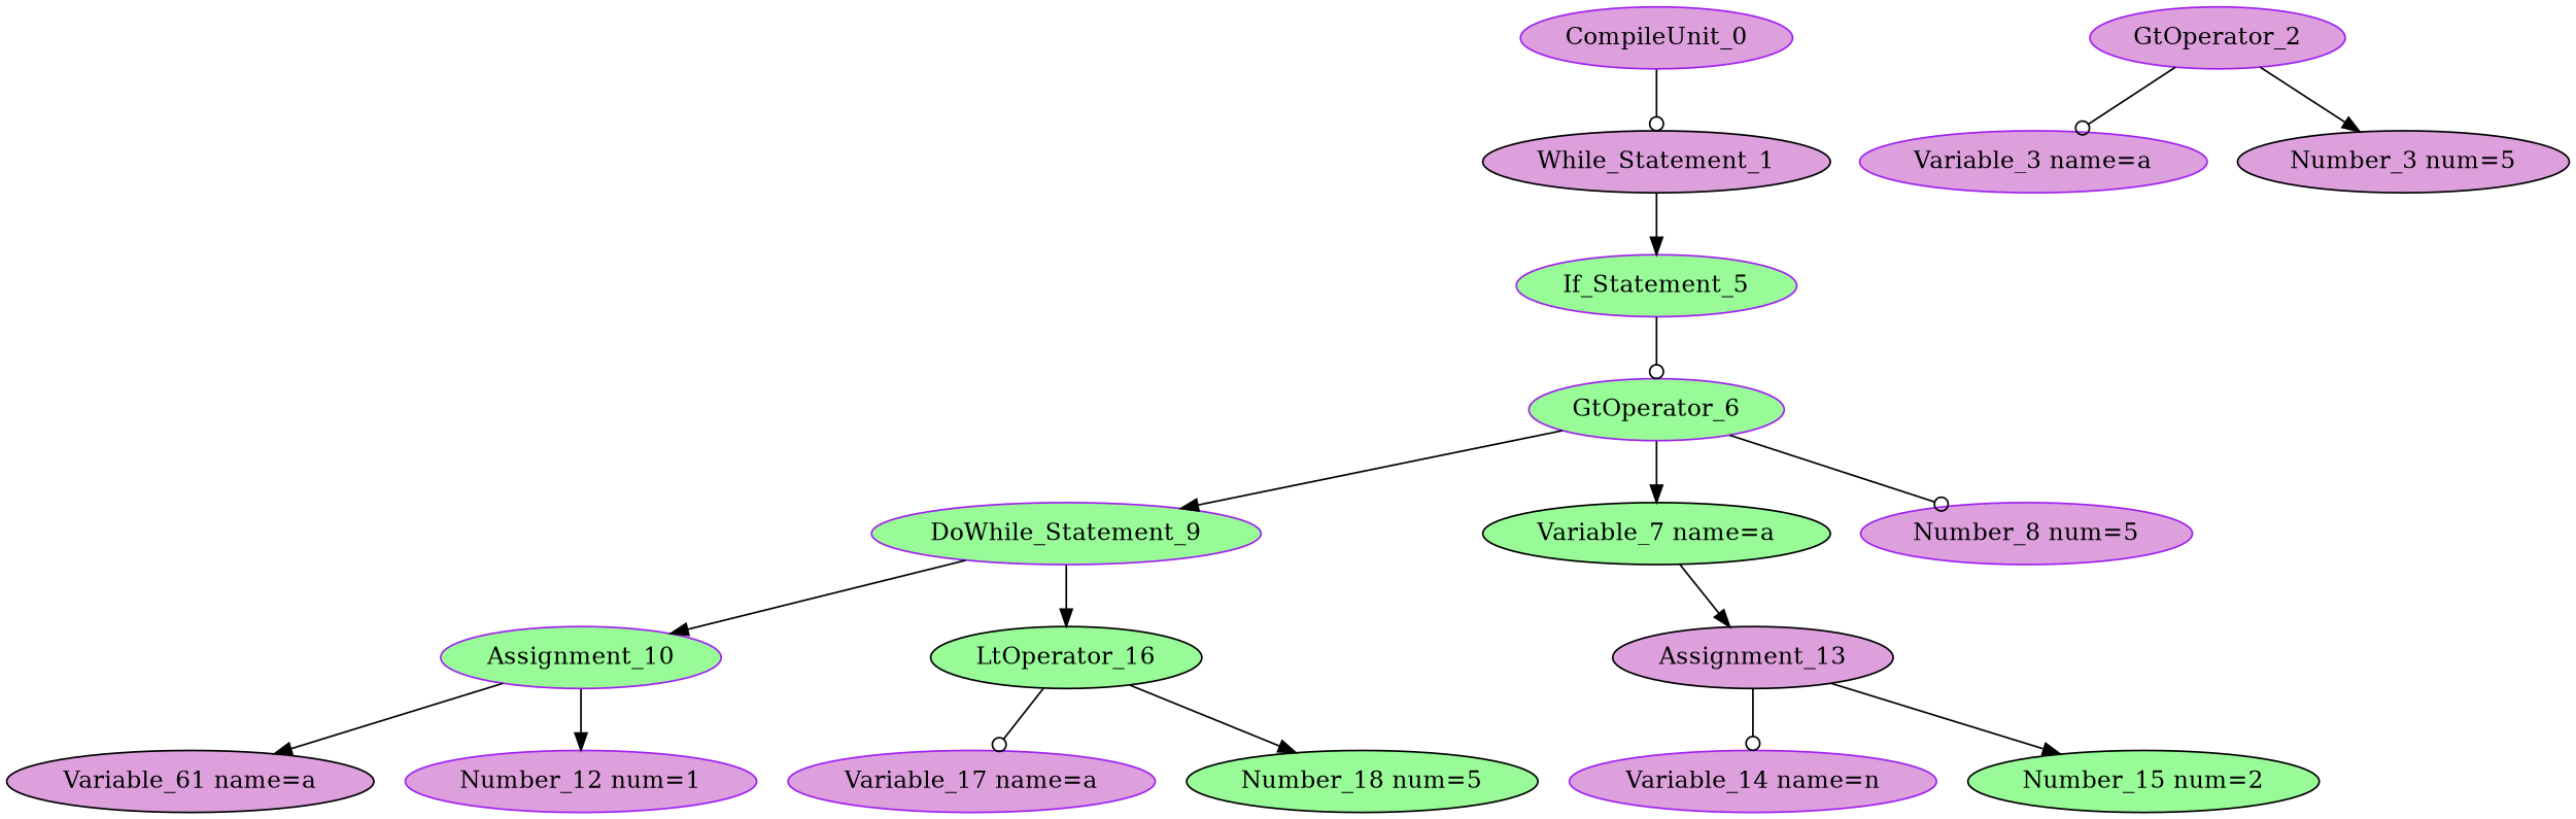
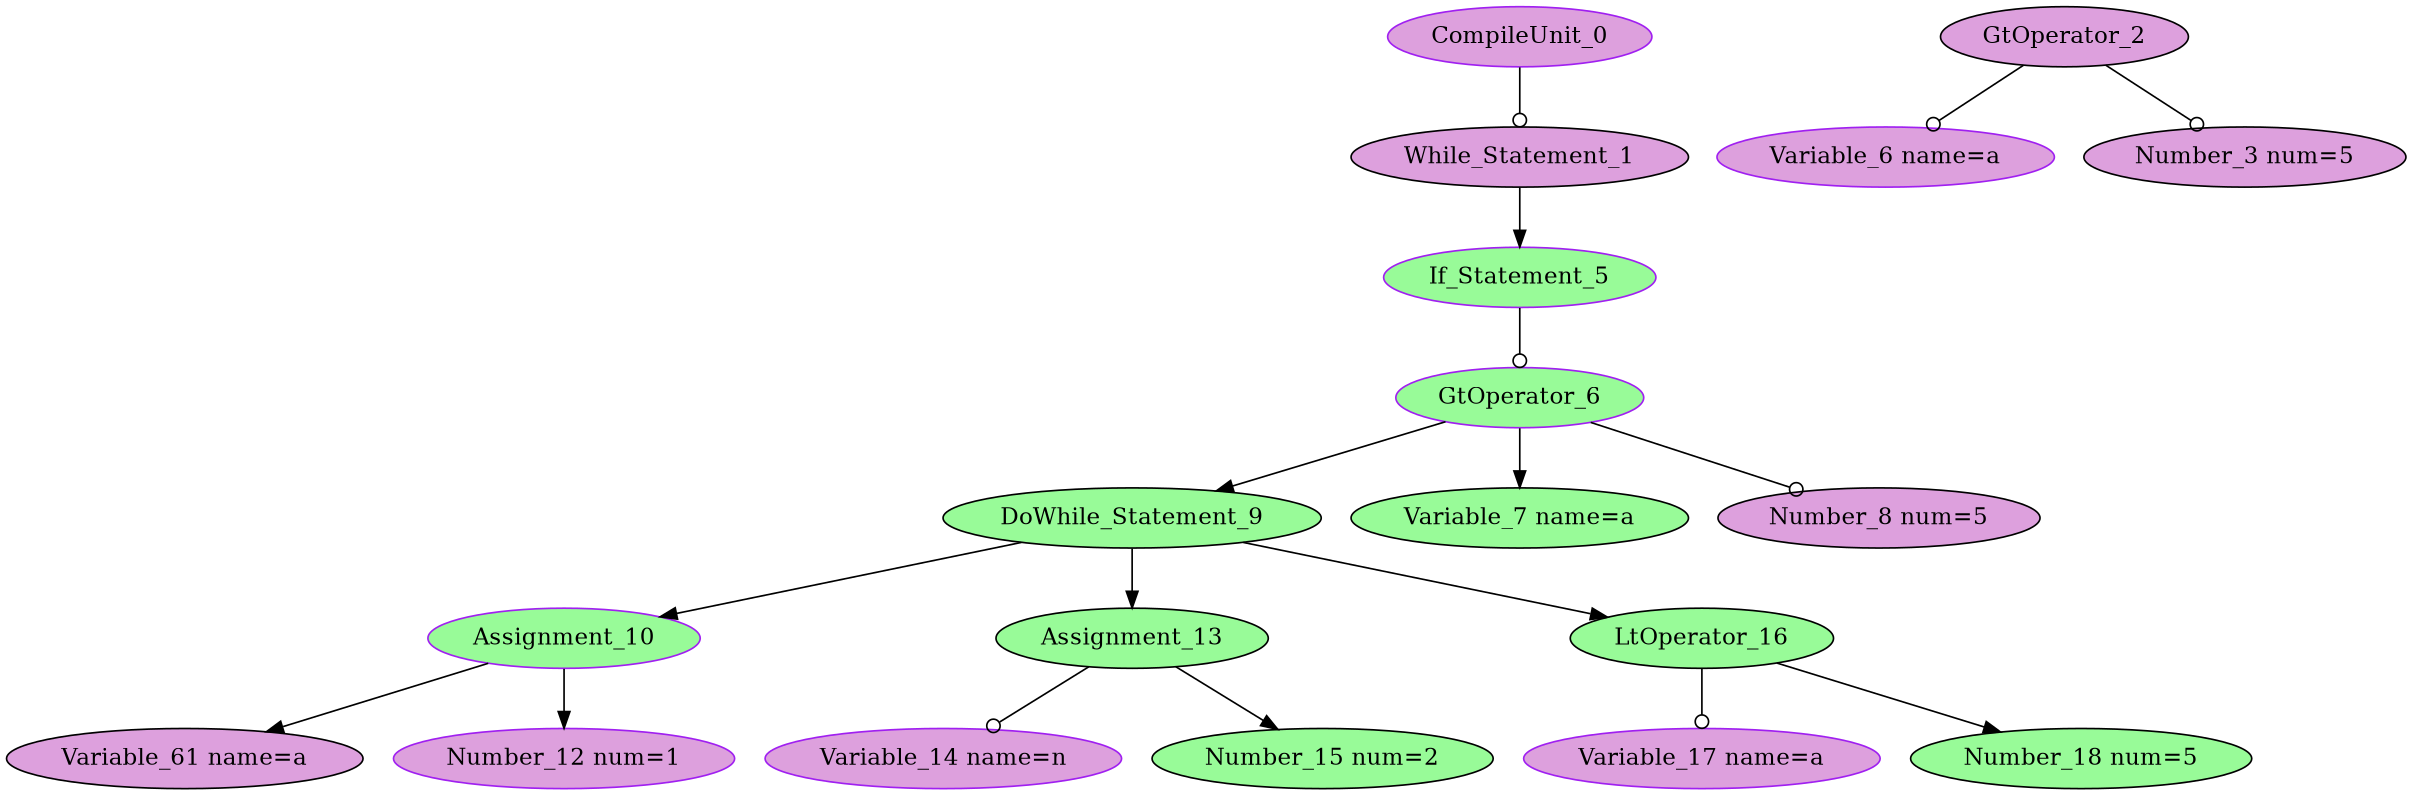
  digraph {
    node [color=black fillcolor=plum style=filled]
    edge [arrowhead=normal]
    CompileUnit_0 [color=purple]
    While_Statement_1
    If_Statement_5 [color=purple fillcolor=palegreen]
-   GtOperator_2 [color=purple]
-   "Variable_3 name=a" [color=purple]
+   GtOperator_2
+   "Variable_3 name=a" [color=purple label="Variable_6 name=a"]
    n6 [label="Number_3 num=5"]
    GtOperator_6 [color=purple fillcolor=palegreen]
-   DoWhile_Statement_9 [color=purple fillcolor=palegreen]
+   DoWhile_Statement_9 [fillcolor=palegreen]
    "Variable_7 name=a" [fillcolor=palegreen]
-   "Number_8 num=5" [color=purple]
+   "Number_8 num=5"
    Assignment_10 [color=purple fillcolor=palegreen]
-   Assignment_13
+   Assignment_13 [fillcolor=palegreen]
    LtOperator_16 [fillcolor=palegreen]
    n14 [label="Variable_61 name=a"]
    "Number_12 num=1" [color=purple]
    "Variable_14 name=n" [color=purple]
    "Number_15 num=2" [fillcolor=palegreen]
    "Variable_17 name=a" [color=purple]
    "Number_18 num=5" [fillcolor=palegreen]
    CompileUnit_0 -> While_Statement_1 [arrowhead=odot]
    While_Statement_1 -> If_Statement_5
    If_Statement_5 -> GtOperator_6 [arrowhead=odot]
    GtOperator_2 -> "Variable_3 name=a" [arrowhead=odot]
-   GtOperator_2 -> n6
+   GtOperator_2 -> n6 [arrowhead=odot]
    GtOperator_6 -> DoWhile_Statement_9
    GtOperator_6 -> "Variable_7 name=a"
    GtOperator_6 -> "Number_8 num=5" [arrowhead=odot]
    DoWhile_Statement_9 -> Assignment_10
-   "Variable_7 name=a" -> Assignment_13
+   DoWhile_Statement_9 -> Assignment_13
    DoWhile_Statement_9 -> LtOperator_16
    Assignment_10 -> n14
    Assignment_10 -> "Number_12 num=1"
    Assignment_13 -> "Variable_14 name=n" [arrowhead=odot]
    Assignment_13 -> "Number_15 num=2"
    LtOperator_16 -> "Variable_17 name=a" [arrowhead=odot]
    LtOperator_16 -> "Number_18 num=5"
  }
